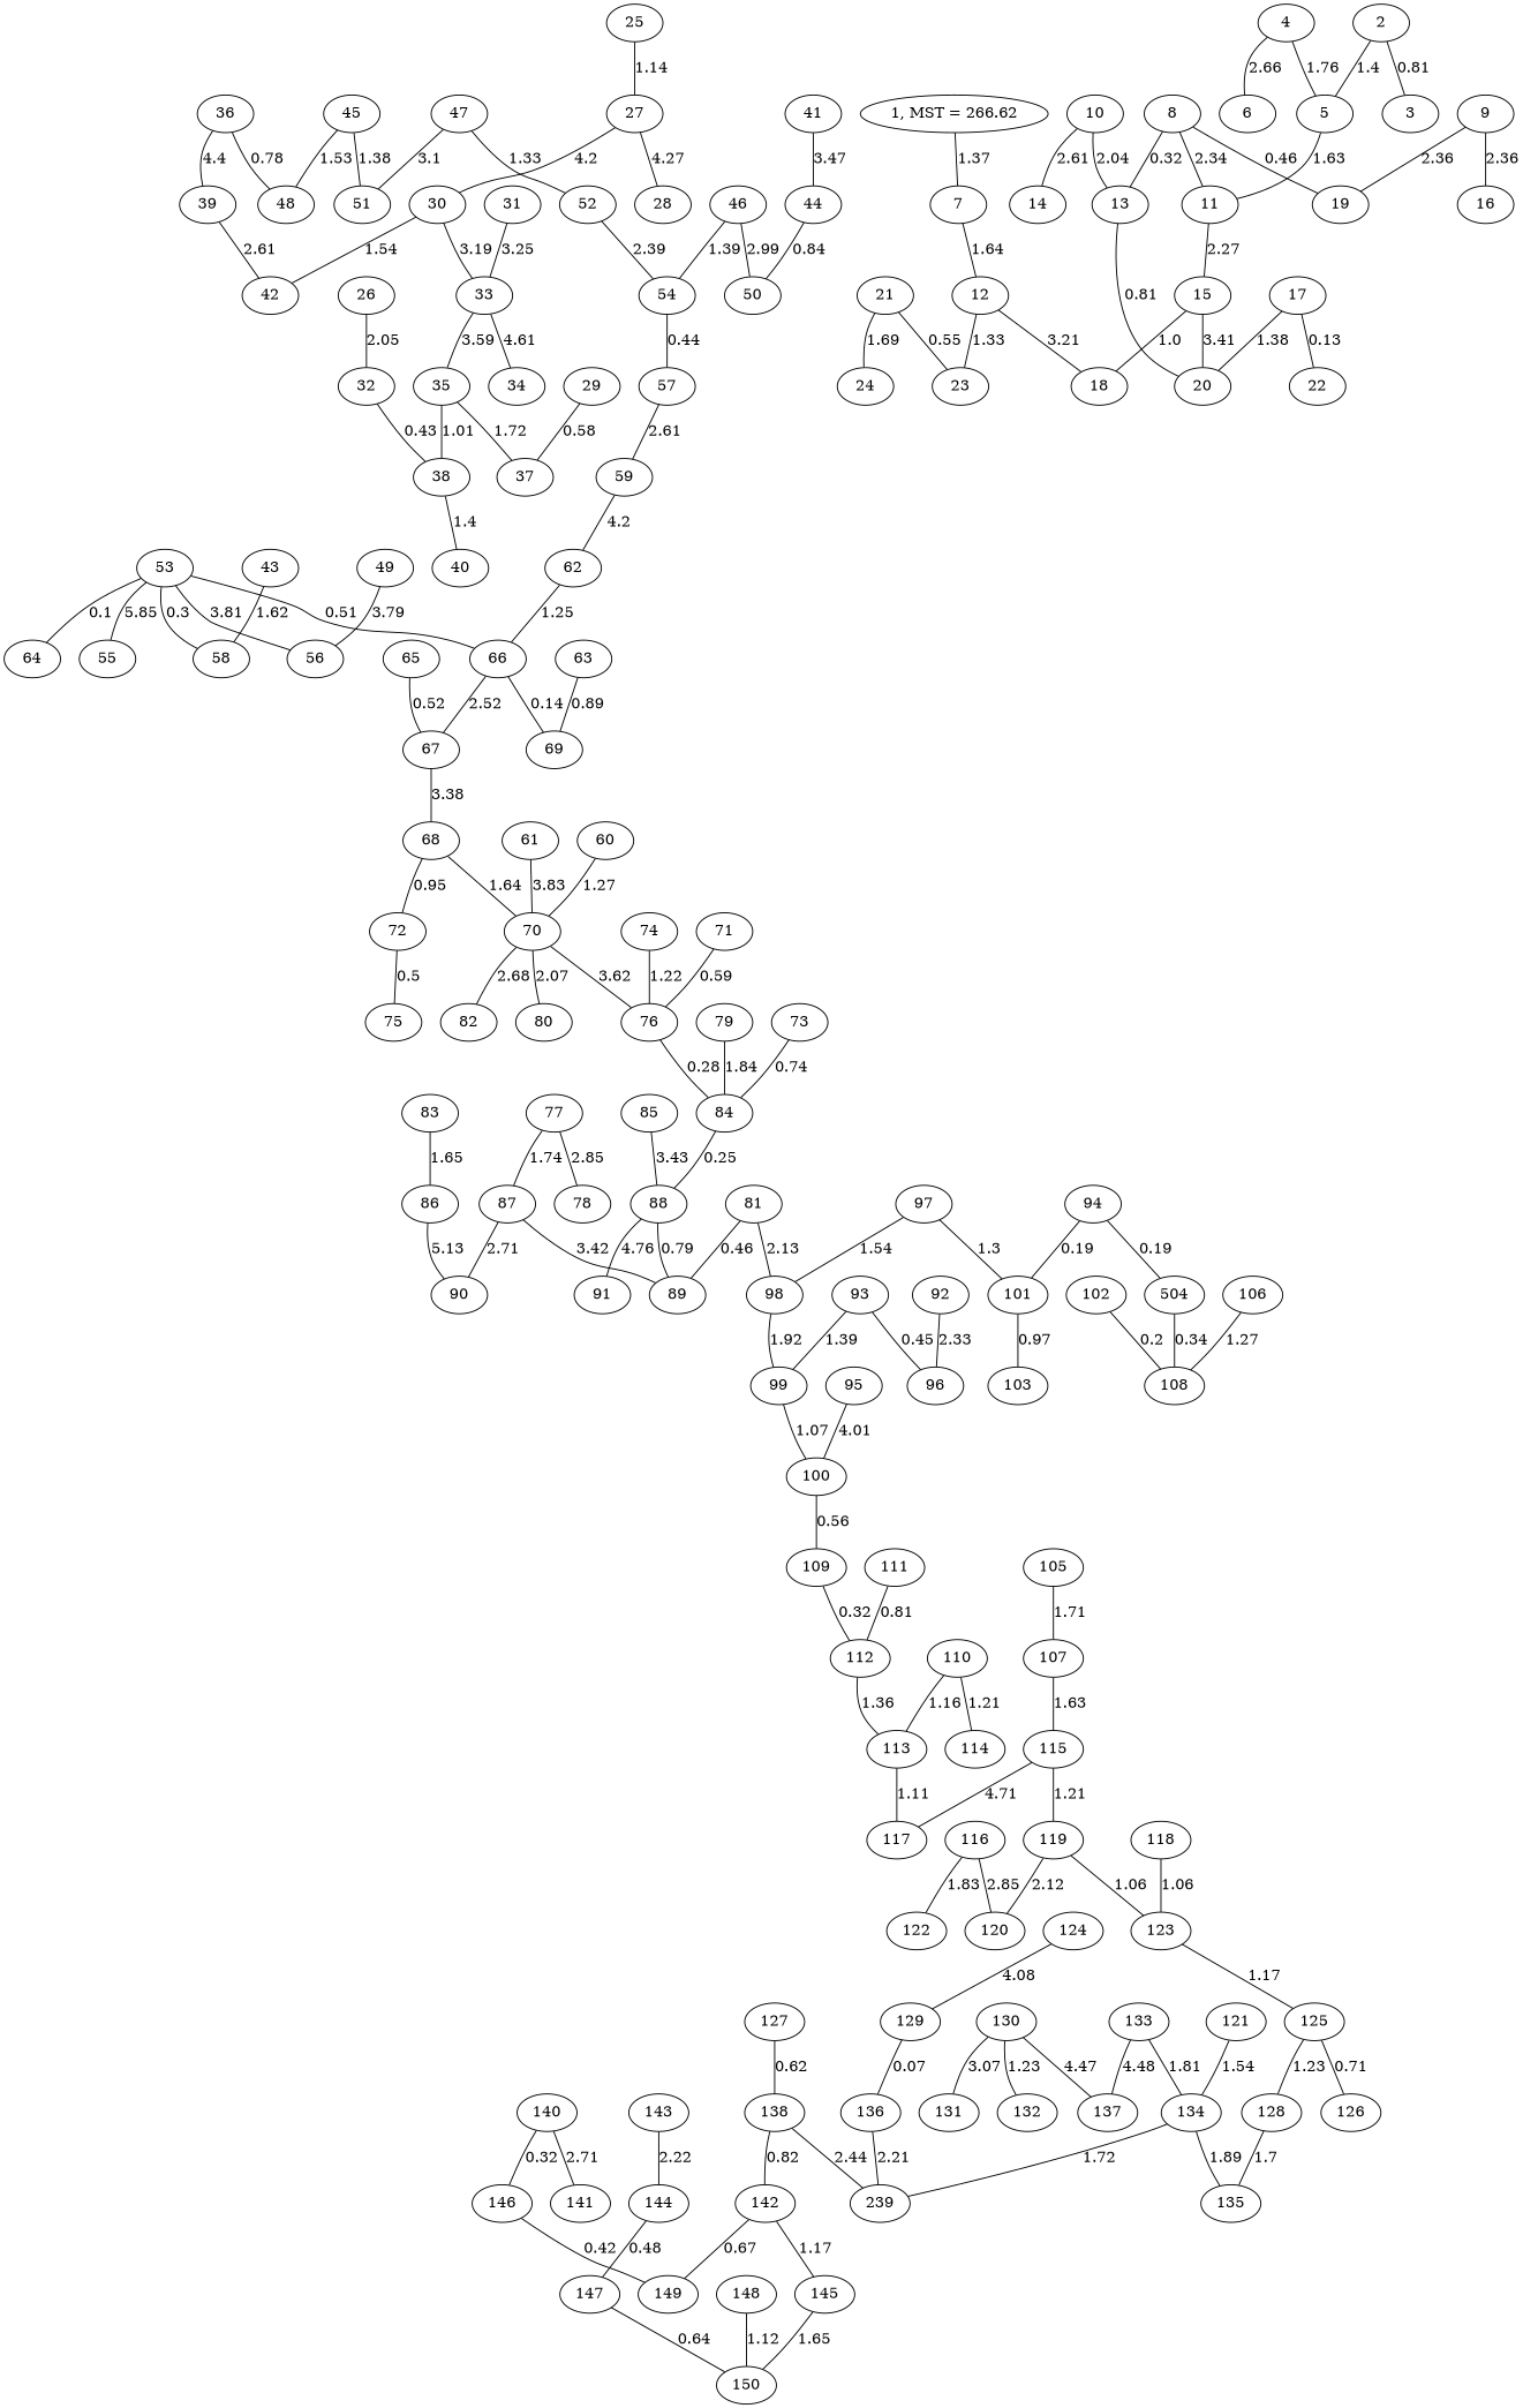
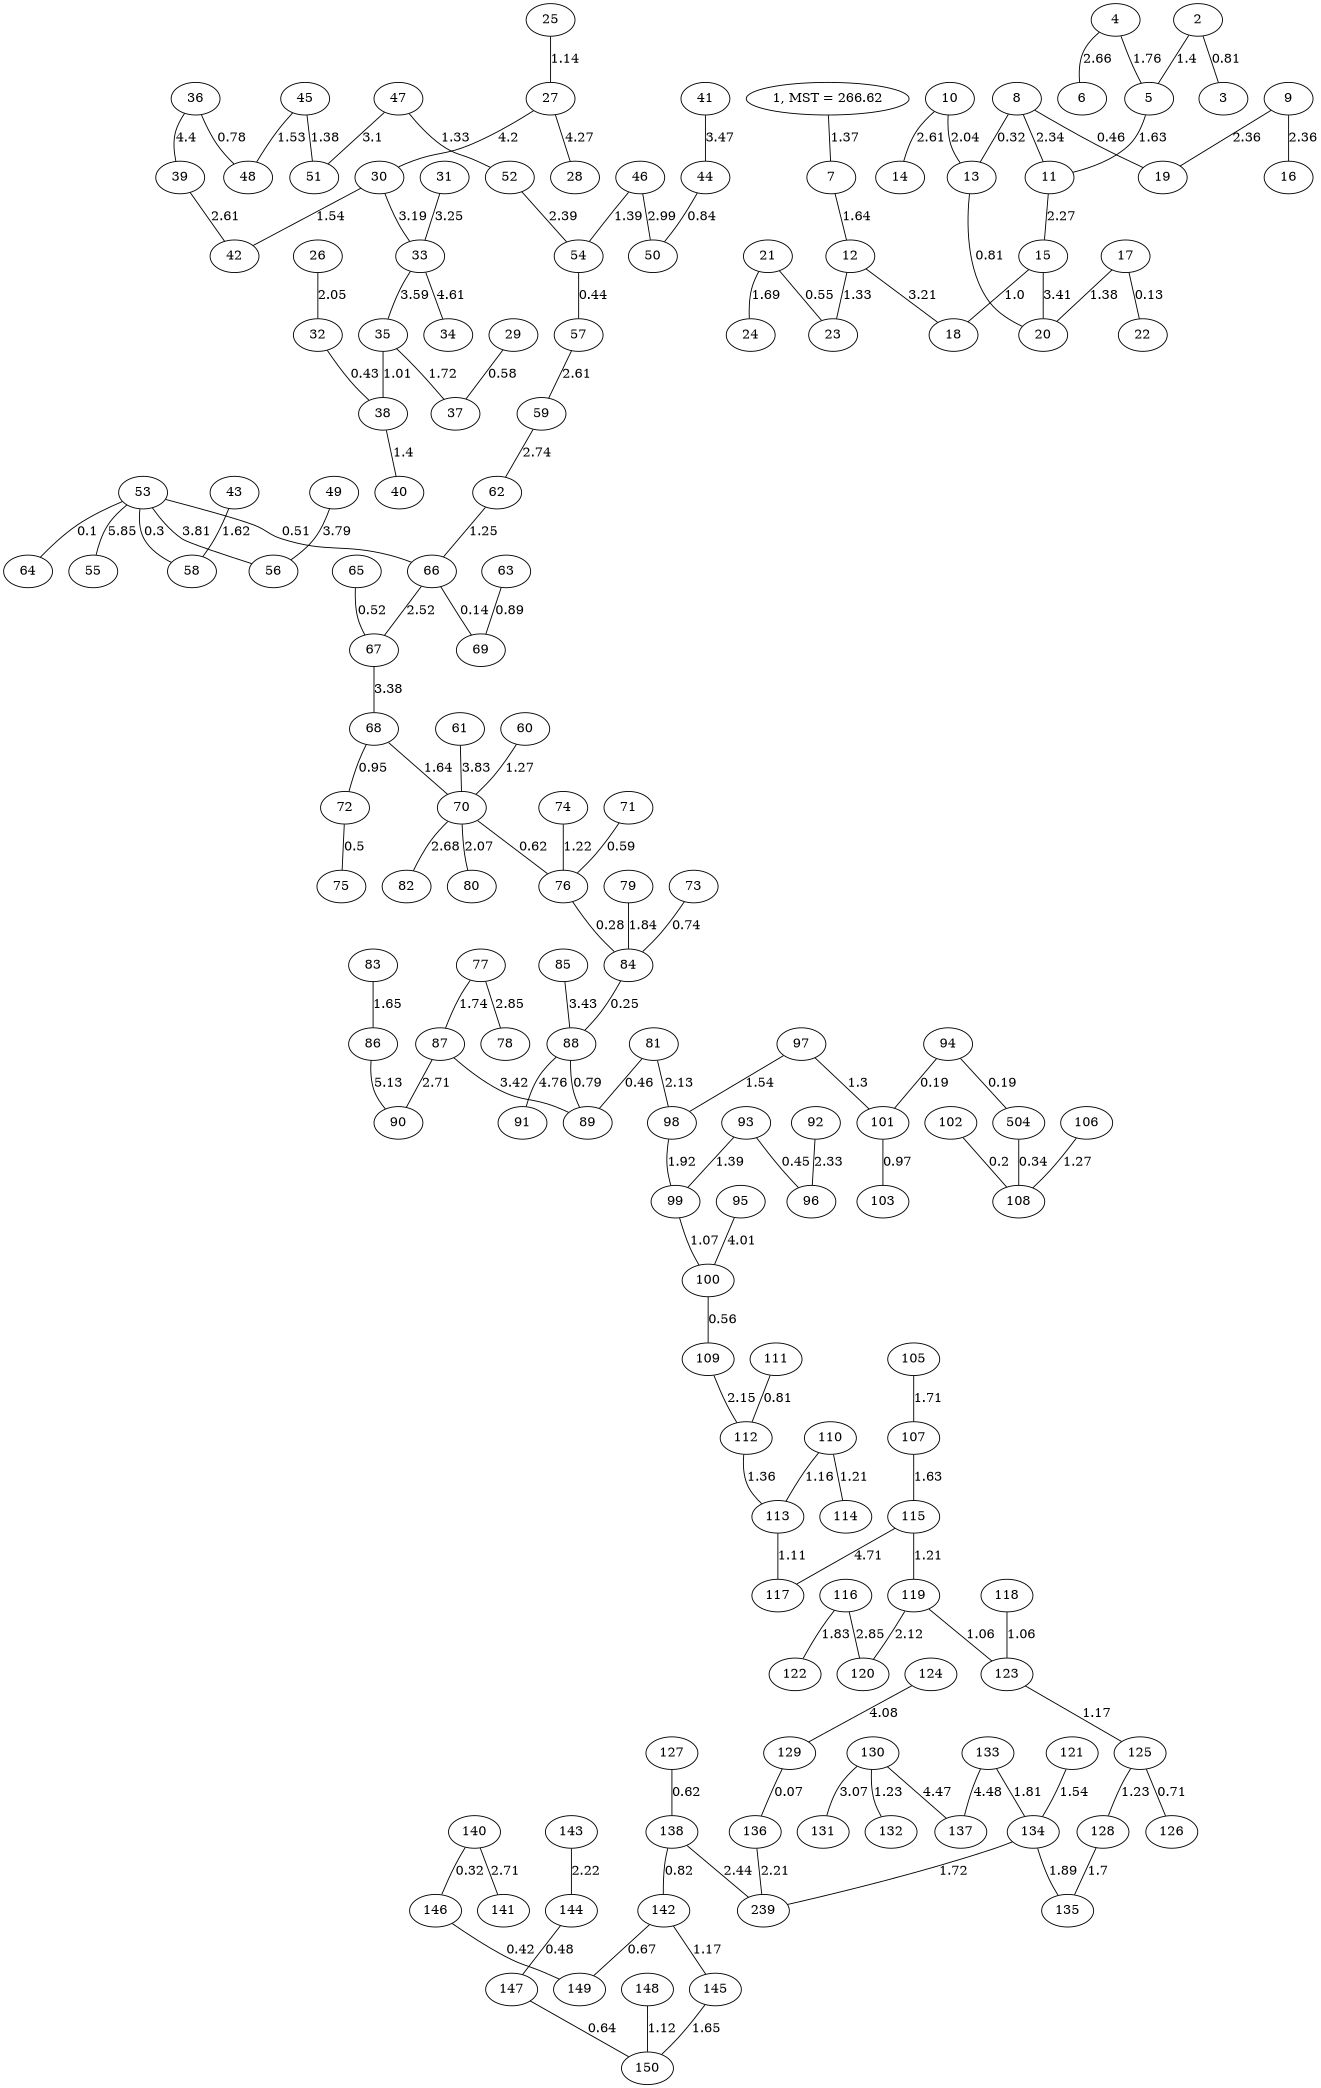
  graph {
    53
    55
    56
    66
    58
    64
    67
    69
    86
    90
    88
    91
    89
    115
    117
    119
    120
    123
    33
    34
    35
    37
    38
    133
    137
    134
    n27 [label=239]
    135
    130
    131
    132
    36
    39
    48
    42
    27
    28
    30
    124
    129
    136
    95
    100
    109
    112
    61
    70
    82
    80
    76
    84
    49
    40
    41
    44
    50
    85
    87
    15
    18
    20
    26
    32
    68
    72
    75
    31
    12
    23
    47
    51
    52
    54
    46
    57
    116
    122
    77
    78
    59
    62
    140
    141
    146
    149
    4
    6
    5
    11
    10
    14
    13
    138
    142
    145
    9
    19
    16
    8
    92
    96
    143
    144
    147
    150
    113
    81
    98
    99
    125
    79
    105
    107
    128
    83
    7
    43
    121
    97
    101
    103
    45
    2
    3
    93
    17
    22
    n128 [label="1, MST = 266.62"]
    106
    108
    60
    126
    74
    110
    114
    21
    24
    25
    148
    118
    63
    111
    73
    127
    71
    29
    65
    n148 [label=504]
    102
    94
    53 -- 55 [label=5.85]
    53 -- 56 [label=3.81]
    53 -- 66 [label=0.51]
    53 -- 58 [label=0.3]
    53 -- 64 [label=0.1]
    66 -- 67 [label=2.52]
    66 -- 69 [label=0.14]
    67 -- 68 [label=3.38]
    86 -- 90 [label=5.13]
    88 -- 91 [label=4.76]
    88 -- 89 [label=0.79]
    115 -- 117 [label=4.71]
    115 -- 119 [label=1.21]
    119 -- 120 [label=2.12]
    119 -- 123 [label=1.06]
    123 -- 125 [label=1.17]
    33 -- 34 [label=4.61]
    33 -- 35 [label=3.59]
    35 -- 37 [label=1.72]
    35 -- 38 [label=1.01]
    38 -- 40 [label=1.4]
    133 -- 137 [label=4.48]
    133 -- 134 [label=1.81]
    134 -- n27 [label=1.72]
    134 -- 135 [label=1.89]
    130 -- 137 [label=4.47]
    130 -- 131 [label=3.07]
    130 -- 132 [label=1.23]
    36 -- 39 [label=4.4]
    36 -- 48 [label=0.78]
    39 -- 42 [label=2.61]
    27 -- 28 [label=4.27]
    27 -- 30 [label=4.2]
    30 -- 33 [label=3.19]
    30 -- 42 [label=1.54]
    124 -- 129 [label=4.08]
    129 -- 136 [label=0.07]
    136 -- n27 [label=2.21]
    95 -- 100 [label=4.01]
    100 -- 109 [label=0.56]
-   109 -- 112 [label=0.32]
+   109 -- 112 [label=2.15]
    112 -- 113 [label=1.36]
    61 -- 70 [label=3.83]
    70 -- 82 [label=2.68]
    70 -- 80 [label=2.07]
-   70 -- 76 [label=3.62]
+   70 -- 76 [label=0.62]
    76 -- 84 [label=0.28]
    84 -- 88 [label=0.25]
    49 -- 56 [label=3.79]
    41 -- 44 [label=3.47]
    44 -- 50 [label=0.84]
    85 -- 88 [label=3.43]
    87 -- 90 [label=2.71]
    87 -- 89 [label=3.42]
    15 -- 18 [label=1.0]
    15 -- 20 [label=3.41]
    26 -- 32 [label=2.05]
    32 -- 38 [label=0.43]
    68 -- 70 [label=1.64]
    68 -- 72 [label=0.95]
    72 -- 75 [label=0.5]
    31 -- 33 [label=3.25]
    12 -- 18 [label=3.21]
    12 -- 23 [label=1.33]
    47 -- 51 [label=3.1]
    47 -- 52 [label=1.33]
    52 -- 54 [label=2.39]
    54 -- 57 [label=0.44]
    46 -- 50 [label=2.99]
    46 -- 54 [label=1.39]
    57 -- 59 [label=2.61]
    116 -- 120 [label=2.85]
    116 -- 122 [label=1.83]
    77 -- 87 [label=1.74]
    77 -- 78 [label=2.85]
-   59 -- 62 [label=4.2]
+   59 -- 62 [label=2.74]
    62 -- 66 [label=1.25]
    140 -- 141 [label=2.71]
    140 -- 146 [label=0.32]
    146 -- 149 [label=0.42]
    4 -- 6 [label=2.66]
    4 -- 5 [label=1.76]
    5 -- 11 [label=1.63]
    11 -- 15 [label=2.27]
    10 -- 14 [label=2.61]
    10 -- 13 [label=2.04]
    13 -- 20 [label=0.81]
    138 -- n27 [label=2.44]
    138 -- 142 [label=0.82]
    142 -- 149 [label=0.67]
    142 -- 145 [label=1.17]
    145 -- 150 [label=1.65]
    9 -- 19 [label=2.36]
    9 -- 16 [label=2.36]
    8 -- 11 [label=2.34]
    8 -- 13 [label=0.32]
    8 -- 19 [label=0.46]
    92 -- 96 [label=2.33]
    143 -- 144 [label=2.22]
    144 -- 147 [label=0.48]
    147 -- 150 [label=0.64]
    113 -- 117 [label=1.11]
    81 -- 89 [label=0.46]
    81 -- 98 [label=2.13]
    98 -- 99 [label=1.92]
    99 -- 100 [label=1.07]
    125 -- 128 [label=1.23]
    125 -- 126 [label=0.71]
    79 -- 84 [label=1.84]
    105 -- 107 [label=1.71]
    107 -- 115 [label=1.63]
    128 -- 135 [label=1.7]
    83 -- 86 [label=1.65]
    7 -- 12 [label=1.64]
    43 -- 58 [label=1.62]
    121 -- 134 [label=1.54]
    97 -- 98 [label=1.54]
    97 -- 101 [label=1.3]
    101 -- 103 [label=0.97]
    45 -- 48 [label=1.53]
    45 -- 51 [label=1.38]
    2 -- 5 [label=1.4]
    2 -- 3 [label=0.81]
    93 -- 96 [label=0.45]
    93 -- 99 [label=1.39]
    17 -- 20 [label=1.38]
    17 -- 22 [label=0.13]
    n128 -- 7 [label=1.37]
    106 -- 108 [label=1.27]
    60 -- 70 [label=1.27]
    74 -- 76 [label=1.22]
    110 -- 113 [label=1.16]
    110 -- 114 [label=1.21]
    21 -- 23 [label=0.55]
    21 -- 24 [label=1.69]
    25 -- 27 [label=1.14]
    148 -- 150 [label=1.12]
    118 -- 123 [label=1.06]
    63 -- 69 [label=0.89]
    111 -- 112 [label=0.81]
    73 -- 84 [label=0.74]
    127 -- 138 [label=0.62]
    71 -- 76 [label=0.59]
    29 -- 37 [label=0.58]
    65 -- 67 [label=0.52]
    n148 -- 108 [label=0.34]
    102 -- 108 [label=0.2]
    94 -- 101 [label=0.19]
    94 -- n148 [label=0.19]
  }
